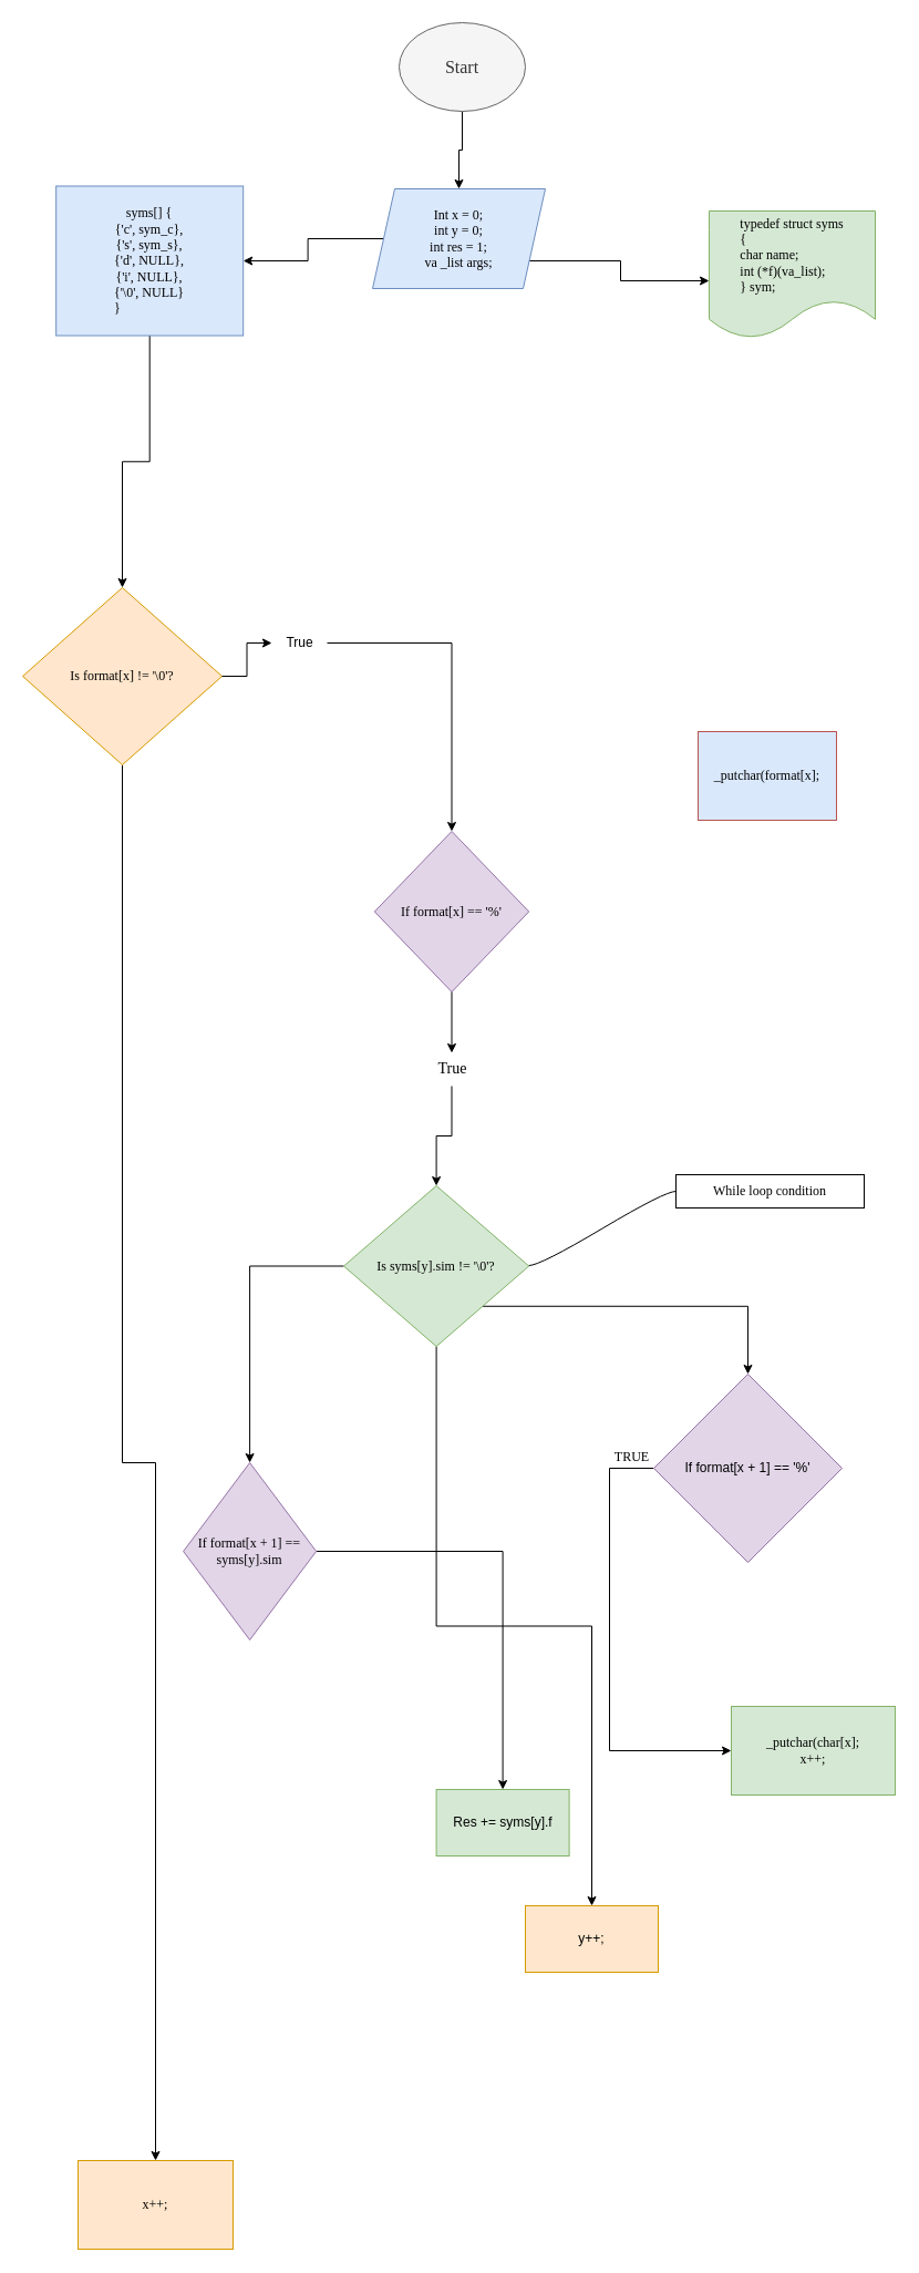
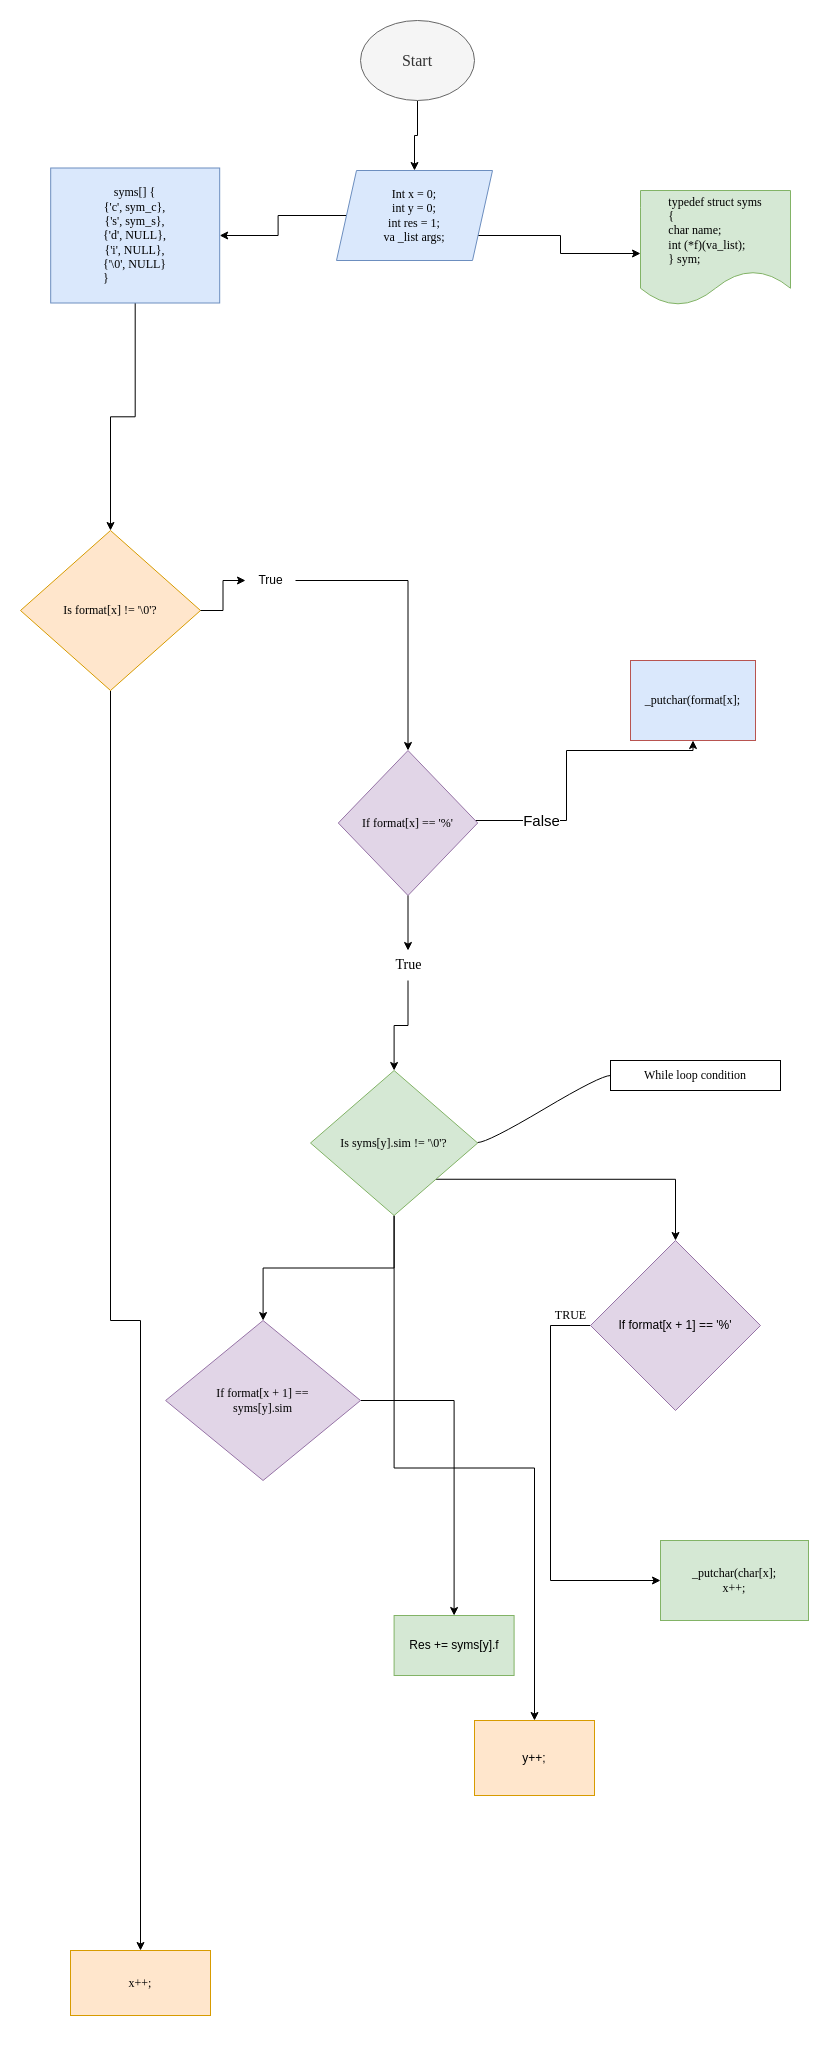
  <mxCell id="0" />
  <mxCell id="1" parent="0" />
  <mxCell id="2" value="" style="edgeStyle=orthogonalEdgeStyle;rounded=0;orthogonalLoop=1;jettySize=auto;html=1;" edge="1" parent="1" source="3" target="6"><mxGeometry relative="1" as="geometry" /></mxCell>
  <mxCell id="3" value="&lt;font style=&quot;font-size: 16px;&quot; face=&quot;Verdana&quot;&gt;Start&lt;/font&gt;" style="ellipse;whiteSpace=wrap;html=1;fillColor=#f5f5f5;fontColor=#333333;strokeColor=#666666;align=center;" vertex="1" parent="1"><mxGeometry x="360" y="20" width="114" height="80" as="geometry" /></mxCell>
  <mxCell id="4" value="" style="edgeStyle=orthogonalEdgeStyle;rounded=0;orthogonalLoop=1;jettySize=auto;html=1;" edge="1" parent="1" source="6" target="7"><mxGeometry relative="1" as="geometry"><Array as="points"><mxPoint x="560" y="235" /><mxPoint x="560" y="253" /></Array></mxGeometry></mxCell>
  <mxCell id="5" value="" style="edgeStyle=orthogonalEdgeStyle;rounded=0;orthogonalLoop=1;jettySize=auto;html=1;" edge="1" parent="1" source="6" target="9"><mxGeometry relative="1" as="geometry" /></mxCell>
  <mxCell id="6" value="&lt;font face=&quot;Verdana&quot;&gt;Int x = 0;&lt;br&gt;int y = 0;&lt;br&gt;int res = 1;&lt;br&gt;va _list args;&lt;/font&gt;" style="shape=parallelogram;perimeter=parallelogramPerimeter;whiteSpace=wrap;html=1;fixedSize=1;fillColor=#dae8fc;strokeColor=#6c8ebf;" vertex="1" parent="1"><mxGeometry x="336" y="170" width="156" height="90" as="geometry" /></mxCell>
  <mxCell id="7" value="&lt;font face=&quot;Verdana&quot;&gt;typedef struct syms&lt;br&gt;&lt;div style=&quot;text-align: left;&quot;&gt;&lt;span style=&quot;background-color: initial;&quot;&gt;{&lt;/span&gt;&lt;/div&gt;&lt;div style=&quot;text-align: left;&quot;&gt;&lt;span style=&quot;background-color: initial;&quot;&gt;char name;&lt;/span&gt;&lt;/div&gt;&lt;div style=&quot;text-align: left;&quot;&gt;&lt;span style=&quot;background-color: initial;&quot;&gt;int (*f)(va_list);&lt;/span&gt;&lt;/div&gt;&lt;div style=&quot;text-align: left;&quot;&gt;&lt;span style=&quot;background-color: initial;&quot;&gt;} sym;&lt;/span&gt;&lt;/div&gt;&lt;/font&gt;" style="shape=document;whiteSpace=wrap;html=1;boundedLbl=1;fillColor=#d5e8d4;strokeColor=#82b366;" vertex="1" parent="1"><mxGeometry x="640" y="190" width="150" height="115" as="geometry" /></mxCell>
  <mxCell id="8" value="" style="edgeStyle=orthogonalEdgeStyle;rounded=0;orthogonalLoop=1;jettySize=auto;html=1;" edge="1" parent="1" source="9" target="12"><mxGeometry relative="1" as="geometry" /></mxCell>
  <mxCell id="9" value="&lt;font face=&quot;Verdana&quot;&gt;syms[] {&lt;br&gt;{'c', sym_c},&lt;br&gt;{'s', sym_s},&lt;br&gt;{'d', NULL},&lt;br&gt;{'i', NULL},&lt;br&gt;{'\0', NULL}&lt;br&gt;&lt;/font&gt;&lt;div style=&quot;text-align: left;&quot;&gt;&lt;span style=&quot;background-color: initial;&quot;&gt;&lt;font face=&quot;Verdana&quot;&gt;}&lt;/font&gt;&lt;/span&gt;&lt;/div&gt;" style="whiteSpace=wrap;html=1;fillColor=#dae8fc;strokeColor=#6c8ebf;" vertex="1" parent="1"><mxGeometry x="50.19" y="167.5" width="169" height="135" as="geometry" /></mxCell>
  <mxCell id="10" value="" style="edgeStyle=orthogonalEdgeStyle;rounded=0;orthogonalLoop=1;jettySize=auto;html=1;" edge="1" parent="1" source="18" target="16"><mxGeometry relative="1" as="geometry" /></mxCell>
  <mxCell id="11" value="" style="edgeStyle=orthogonalEdgeStyle;rounded=0;orthogonalLoop=1;jettySize=auto;html=1;" edge="1" parent="1" source="12" target="35"><mxGeometry relative="1" as="geometry" /></mxCell>
  <mxCell id="12" value="&lt;font face=&quot;Verdana&quot;&gt;Is format[x] != '\0'?&lt;/font&gt;" style="rhombus;whiteSpace=wrap;html=1;fillColor=#ffe6cc;strokeColor=#d79b00;" vertex="1" parent="1"><mxGeometry x="20" y="530" width="180" height="160" as="geometry" /></mxCell>
  <mxCell id="13" value="" style="edgeStyle=orthogonalEdgeStyle;rounded=0;orthogonalLoop=1;jettySize=auto;html=1;" edge="1" parent="1" source="24" target="22"><mxGeometry relative="1" as="geometry" /></mxCell>
+ <mxCell id="14" value="" style="edgeStyle=orthogonalEdgeStyle;rounded=0;orthogonalLoop=1;jettySize=auto;html=1;" edge="1" parent="1" source="16" target="36"><mxGeometry relative="1" as="geometry"><Array as="points"><mxPoint x="566" y="820" /><mxPoint x="566" y="750" /></Array></mxGeometry></mxCell>
+ <mxCell id="15" value="&lt;font style=&quot;font-size: 15px;&quot;&gt;False&lt;/font&gt;" style="edgeLabel;html=1;align=center;verticalAlign=middle;resizable=0;points=[];" vertex="1" connectable="0" parent="14"><mxGeometry x="-0.554" y="2" relative="1" as="geometry"><mxPoint y="1" as="offset" /></mxGeometry></mxCell>
  <mxCell id="16" value="&lt;font face=&quot;Verdana&quot;&gt;If format[x] == '%'&lt;/font&gt;" style="rhombus;whiteSpace=wrap;html=1;fillColor=#e1d5e7;strokeColor=#9673a6;" vertex="1" parent="1"><mxGeometry x="337.81" y="750" width="139.38" height="145" as="geometry" /></mxCell>
  <mxCell id="17" value="" style="edgeStyle=orthogonalEdgeStyle;rounded=0;orthogonalLoop=1;jettySize=auto;html=1;" edge="1" parent="1" source="12" target="18"><mxGeometry relative="1" as="geometry"><mxPoint x="199" y="584" as="sourcePoint" /><mxPoint x="408" y="750" as="targetPoint" /></mxGeometry></mxCell>
  <mxCell id="18" value="True" style="text;html=1;align=center;verticalAlign=middle;resizable=0;points=[];autosize=1;strokeColor=none;fillColor=none;" vertex="1" parent="1"><mxGeometry x="245" y="565" width="50" height="30" as="geometry" /></mxCell>
  <mxCell id="19" value="" style="edgeStyle=orthogonalEdgeStyle;rounded=0;orthogonalLoop=1;jettySize=auto;html=1;" edge="1" parent="1" source="22" target="28"><mxGeometry relative="1" as="geometry" /></mxCell>
  <mxCell id="20" style="edgeStyle=orthogonalEdgeStyle;rounded=0;orthogonalLoop=1;jettySize=auto;html=1;exitX=1;exitY=1;exitDx=0;exitDy=0;" edge="1" parent="1" source="22" target="31"><mxGeometry relative="1" as="geometry"><mxPoint x="650" y="1340" as="targetPoint" /></mxGeometry></mxCell>
  <mxCell id="21" value="" style="edgeStyle=orthogonalEdgeStyle;rounded=0;orthogonalLoop=1;jettySize=auto;html=1;" edge="1" parent="1" source="22" target="34"><mxGeometry relative="1" as="geometry" /></mxCell>
  <mxCell id="22" value="&lt;font face=&quot;Verdana&quot;&gt;Is syms[y].sim != '\0'?&lt;/font&gt;" style="rhombus;whiteSpace=wrap;html=1;fillColor=#d5e8d4;strokeColor=#82b366;rounded=0;shadow=0;" vertex="1" parent="1"><mxGeometry x="310" y="1070" width="167.19" height="145" as="geometry" /></mxCell>
  <mxCell id="23" value="" style="edgeStyle=orthogonalEdgeStyle;rounded=0;orthogonalLoop=1;jettySize=auto;html=1;" edge="1" parent="1" source="16" target="24"><mxGeometry relative="1" as="geometry"><mxPoint x="408" y="895" as="sourcePoint" /><mxPoint x="408" y="1010" as="targetPoint" /></mxGeometry></mxCell>
  <mxCell id="24" value="&lt;font style=&quot;font-size: 14px;&quot; face=&quot;Verdana&quot;&gt;True&lt;/font&gt;" style="text;html=1;align=center;verticalAlign=middle;resizable=0;points=[];autosize=1;strokeColor=none;fillColor=none;rotation=0;" vertex="1" parent="1"><mxGeometry x="382.5" y="950" width="50" height="30" as="geometry" /></mxCell>
  <mxCell id="25" value="&lt;font face=&quot;Verdana&quot;&gt;While loop condition&lt;/font&gt;" style="whiteSpace=wrap;html=1;arcSize=50;align=center;verticalAlign=middle;strokeWidth=1;autosize=1;spacing=4;treeFolding=1;treeMoving=1;newEdgeStyle={&quot;edgeStyle&quot;:&quot;entityRelationEdgeStyle&quot;,&quot;startArrow&quot;:&quot;none&quot;,&quot;endArrow&quot;:&quot;none&quot;,&quot;segment&quot;:10,&quot;curved&quot;:1,&quot;sourcePerimeterSpacing&quot;:0,&quot;targetPerimeterSpacing&quot;:0};rounded=0;" vertex="1" parent="1"><mxGeometry x="610" y="1060" width="170" height="30" as="geometry" /></mxCell>
  <mxCell id="26" value="" style="edgeStyle=entityRelationEdgeStyle;startArrow=none;endArrow=none;segment=10;curved=1;sourcePerimeterSpacing=0;targetPerimeterSpacing=0;rounded=0;" edge="1" target="25" parent="1"><mxGeometry relative="1" as="geometry"><mxPoint x="477.19" y="1142" as="sourcePoint" /></mxGeometry></mxCell>
  <mxCell id="27" value="" style="edgeStyle=orthogonalEdgeStyle;rounded=0;orthogonalLoop=1;jettySize=auto;html=1;" edge="1" parent="1" source="28" target="29"><mxGeometry relative="1" as="geometry" /></mxCell>
- <mxCell id="28" value="&lt;font face=&quot;Verdana&quot;&gt;If format[x + 1] ==&lt;br&gt;syms[y].sim&lt;br&gt;&lt;/font&gt;" style="rhombus;whiteSpace=wrap;html=1;fillColor=#e1d5e7;strokeColor=#9673a6;" vertex="1" parent="1"><mxGeometry x="165.1" y="1320" width="120" height="160" as="geometry" /></mxCell>
+ <mxCell id="28" value="&lt;font face=&quot;Verdana&quot;&gt;If format[x + 1] ==&lt;br&gt;syms[y].sim&lt;br&gt;&lt;/font&gt;" style="rhombus;whiteSpace=wrap;html=1;fillColor=#e1d5e7;strokeColor=#9673a6;" vertex="1" parent="1"><mxGeometry x="165.1" y="1320" width="194.9" height="160" as="geometry" /></mxCell>
  <mxCell id="29" value="Res += syms[y].f" style="whiteSpace=wrap;html=1;fillColor=#d5e8d4;strokeColor=#82b366;" vertex="1" parent="1"><mxGeometry x="393.59" y="1615" width="120" height="60" as="geometry" /></mxCell>
  <mxCell id="30" value="" style="edgeStyle=orthogonalEdgeStyle;rounded=0;orthogonalLoop=1;jettySize=auto;html=1;exitX=0;exitY=0.5;exitDx=0;exitDy=0;" edge="1" parent="1" source="31" target="32"><mxGeometry relative="1" as="geometry"><Array as="points"><mxPoint x="550" y="1325" /></Array></mxGeometry></mxCell>
  <mxCell id="31" value="If format[x + 1] == '%'" style="rhombus;whiteSpace=wrap;html=1;fillColor=#e1d5e7;strokeColor=#9673a6;" vertex="1" parent="1"><mxGeometry x="590" y="1240" width="170" height="170" as="geometry" /></mxCell>
  <mxCell id="32" value="&lt;font face=&quot;Verdana&quot;&gt;_putchar(char[x];&lt;br&gt;x++;&lt;/font&gt;" style="whiteSpace=wrap;html=1;fillColor=#d5e8d4;strokeColor=#82b366;" vertex="1" parent="1"><mxGeometry x="660" y="1540" width="148" height="80" as="geometry" /></mxCell>
  <mxCell id="33" value="&lt;font face=&quot;Verdana&quot;&gt;TRUE&lt;/font&gt;" style="text;html=1;align=center;verticalAlign=middle;resizable=0;points=[];autosize=1;strokeColor=none;fillColor=none;" vertex="1" parent="1"><mxGeometry x="540" y="1300" width="60" height="30" as="geometry" /></mxCell>
- <mxCell id="34" value="y++;" style="whiteSpace=wrap;html=1;fillColor=#ffe6cc;strokeColor=#d79b00;" vertex="1" parent="1"><mxGeometry x="474.005" y="1720" width="120" height="60" as="geometry" /></mxCell>
- <mxCell id="35" value="&lt;font face=&quot;Verdana&quot;&gt;x++;&lt;/font&gt;" style="whiteSpace=wrap;html=1;fillColor=#ffe6cc;strokeColor=#d79b00;" vertex="1" parent="1"><mxGeometry x="70" y="1950" width="140" height="80" as="geometry" /></mxCell>
+ <mxCell id="34" value="y++;" style="whiteSpace=wrap;html=1;fillColor=#ffe6cc;strokeColor=#d79b00;" vertex="1" parent="1"><mxGeometry x="474.005" y="1720" width="120" height="75" as="geometry" /></mxCell>
+ <mxCell id="35" value="&lt;font face=&quot;Verdana&quot;&gt;x++;&lt;/font&gt;" style="whiteSpace=wrap;html=1;fillColor=#ffe6cc;strokeColor=#d79b00;" vertex="1" parent="1"><mxGeometry x="70" y="1950" width="140" height="65" as="geometry" /></mxCell>
  <mxCell id="36" value="&lt;font face=&quot;Verdana&quot;&gt;_putchar(format[x];&lt;br&gt;&lt;/font&gt;" style="whiteSpace=wrap;html=1;fillColor=#dae8fc;strokeColor=#b85450;" vertex="1" parent="1"><mxGeometry x="630" y="660" width="125" height="80" as="geometry" /></mxCell>
